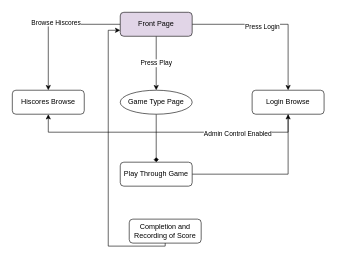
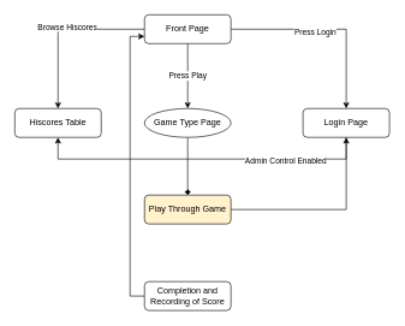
  <mxCell id="0" />
  <mxCell id="1" parent="0" />
  <mxCell id="2" value="Press Play" style="edgeStyle=orthogonalEdgeStyle;rounded=0;orthogonalLoop=1;jettySize=auto;html=1;entryX=0.5;entryY=0;entryDx=0;entryDy=0;" edge="1" parent="1" source="7" target="9"><mxGeometry relative="1" as="geometry" /></mxCell>
  <mxCell id="3" style="edgeStyle=orthogonalEdgeStyle;rounded=0;orthogonalLoop=1;jettySize=auto;html=1;" edge="1" parent="1" source="7" target="12"><mxGeometry relative="1" as="geometry" /></mxCell>
  <mxCell id="4" value="Press Login" style="edgeLabel;html=1;align=center;verticalAlign=middle;resizable=0;points=[];" vertex="1" connectable="0" parent="3"><mxGeometry x="-0.139" y="-3" relative="1" as="geometry"><mxPoint as="offset" /></mxGeometry></mxCell>
  <mxCell id="5" style="edgeStyle=orthogonalEdgeStyle;rounded=0;orthogonalLoop=1;jettySize=auto;html=1;entryX=0.5;entryY=0;entryDx=0;entryDy=0;" edge="1" parent="1" source="7" target="13"><mxGeometry relative="1" as="geometry" /></mxCell>
  <mxCell id="6" value="Browse Hiscores" style="edgeLabel;html=1;align=center;verticalAlign=middle;resizable=0;points=[];" vertex="1" connectable="0" parent="5"><mxGeometry x="-0.061" y="-4" relative="1" as="geometry"><mxPoint as="offset" /></mxGeometry></mxCell>
- <mxCell id="7" value="Front Page" style="rounded=1;whiteSpace=wrap;html=1;fontSize=12;glass=0;strokeWidth=1;shadow=0;fillColor=#e1d5e7;" parent="1" vertex="1"><mxGeometry x="200" y="20" width="120" height="40" as="geometry" /></mxCell>
+ <mxCell id="7" value="Front Page" style="rounded=1;whiteSpace=wrap;html=1;fontSize=12;glass=0;strokeWidth=1;shadow=0;" parent="1" vertex="1"><mxGeometry x="200" y="20" width="120" height="40" as="geometry" /></mxCell>
  <mxCell id="8" value="" style="edgeStyle=orthogonalEdgeStyle;rounded=0;orthogonalLoop=1;jettySize=auto;html=1;endArrow=diamond;" edge="1" parent="1" source="9" target="15"><mxGeometry relative="1" as="geometry" /></mxCell>
  <mxCell id="9" value="Game Type Page" style="ellipse;whiteSpace=wrap;html=1;fontSize=12;glass=0;strokeWidth=1;shadow=0;" parent="1" vertex="1"><mxGeometry x="200" y="150" width="120" height="40" as="geometry" /></mxCell>
  <mxCell id="10" value="" style="edgeStyle=orthogonalEdgeStyle;rounded=0;orthogonalLoop=1;jettySize=auto;html=1;entryX=0.5;entryY=1;entryDx=0;entryDy=0;" edge="1" parent="1" source="12" target="13"><mxGeometry relative="1" as="geometry"><mxPoint x="480" y="270" as="targetPoint" /><Array as="points"><mxPoint x="480" y="220" /><mxPoint x="80" y="220" /></Array></mxGeometry></mxCell>
  <mxCell id="11" value="Admin Control Enabled" style="edgeLabel;html=1;align=center;verticalAlign=middle;resizable=0;points=[];" vertex="1" connectable="0" parent="10"><mxGeometry x="-0.5" y="2" relative="1" as="geometry"><mxPoint as="offset" /></mxGeometry></mxCell>
- <mxCell id="12" value="Login Browse" style="rounded=1;whiteSpace=wrap;html=1;" vertex="1" parent="1"><mxGeometry x="420" y="150" width="120" height="40" as="geometry" /></mxCell>
- <mxCell id="13" value="Hiscores Browse" style="rounded=1;whiteSpace=wrap;html=1;" vertex="1" parent="1"><mxGeometry x="20" y="150" width="120" height="40" as="geometry" /></mxCell>
+ <mxCell id="12" value="Login Page" style="rounded=1;whiteSpace=wrap;html=1;" vertex="1" parent="1"><mxGeometry x="420" y="150" width="120" height="40" as="geometry" /></mxCell>
+ <mxCell id="13" value="Hiscores Table" style="rounded=1;whiteSpace=wrap;html=1;" vertex="1" parent="1"><mxGeometry x="20" y="150" width="120" height="40" as="geometry" /></mxCell>
  <mxCell id="14" value="" style="edgeStyle=orthogonalEdgeStyle;rounded=0;orthogonalLoop=1;jettySize=auto;html=1;" edge="1" parent="1" source="15" target="12"><mxGeometry relative="1" as="geometry" /></mxCell>
- <mxCell id="15" value="Play Through Game" style="rounded=1;whiteSpace=wrap;html=1;fontSize=12;glass=0;strokeWidth=1;shadow=0;" vertex="1" parent="1"><mxGeometry x="200" y="270" width="120" height="40" as="geometry" /></mxCell>
+ <mxCell id="15" value="Play Through Game" style="rounded=1;whiteSpace=wrap;html=1;fontSize=12;glass=0;strokeWidth=1;shadow=0;fillColor=#fff2cc;" vertex="1" parent="1"><mxGeometry x="200" y="270" width="120" height="40" as="geometry" /></mxCell>
  <mxCell id="16" style="edgeStyle=orthogonalEdgeStyle;rounded=0;orthogonalLoop=1;jettySize=auto;html=1;entryX=0;entryY=0.75;entryDx=0;entryDy=0;" edge="1" parent="1" source="17" target="7"><mxGeometry relative="1" as="geometry"><Array as="points"><mxPoint x="180" y="410" /><mxPoint x="180" y="50" /></Array></mxGeometry></mxCell>
- <mxCell id="17" value="Completion and Recording of Score" style="rounded=1;whiteSpace=wrap;html=1;fontSize=12;glass=0;strokeWidth=1;shadow=0;" vertex="1" parent="1"><mxGeometry x="215" y="365" width="120" height="40" as="geometry" /></mxCell>
+ <mxCell id="17" value="Completion and Recording of Score" style="rounded=1;whiteSpace=wrap;html=1;fontSize=12;glass=0;strokeWidth=1;shadow=0;" vertex="1" parent="1"><mxGeometry x="200" y="390" width="120" height="40" as="geometry" /></mxCell>
